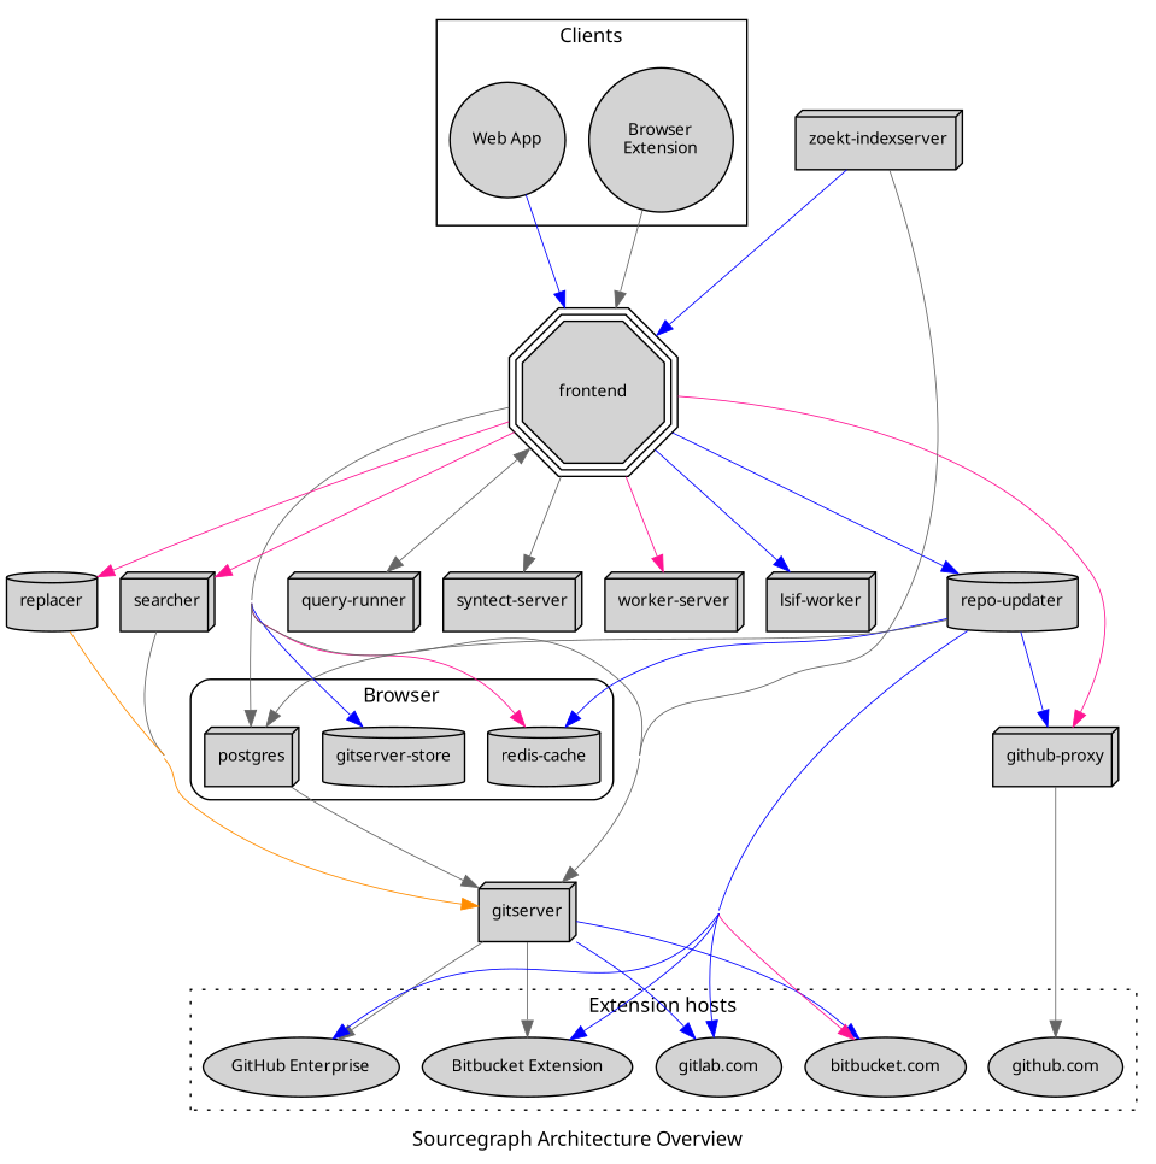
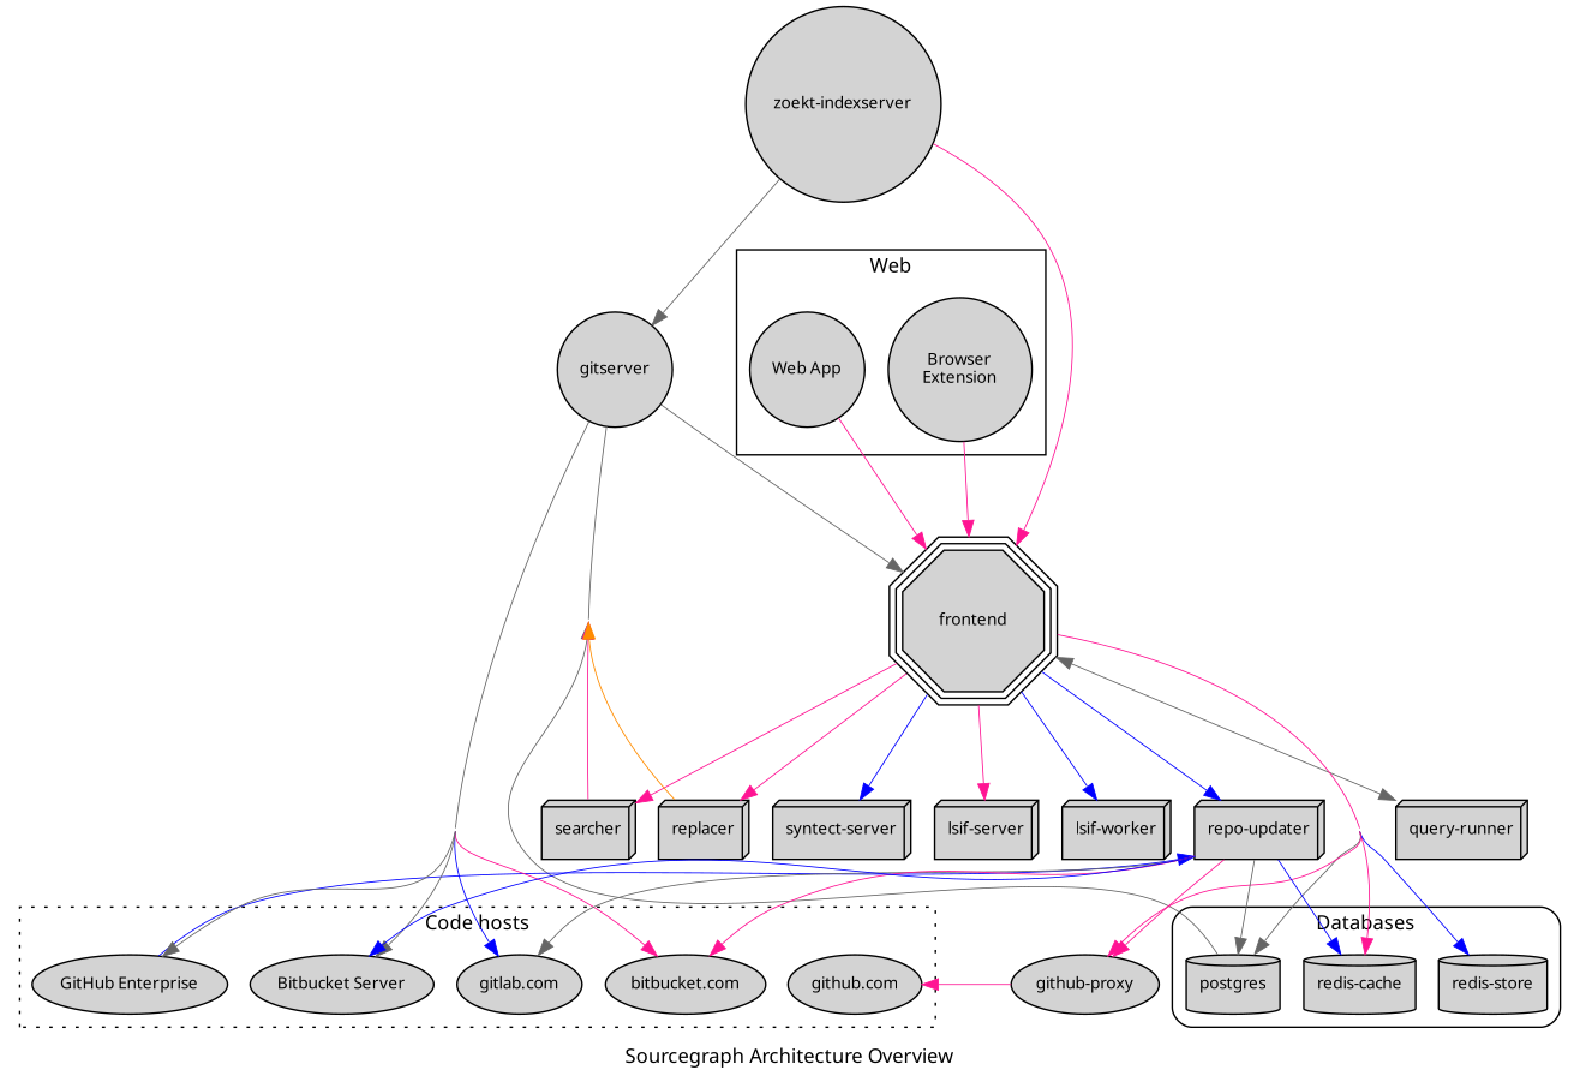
  digraph {
    concentrate=true
    fontname=Iosevka
    fontsize=12
    label="Sourcegraph Architecture Overview"
    nodesep=0.2
    rankdir=TB
    ranksep=0.8
    node [fontname=Iosevka fontsize=10 shape=box3d style=filled]
    edge [arrowType=empty color=deeppink penwidth=0.6]
    n1 [label="redis-cache" shape=cylinder]
-   n2 [label="gitserver-store" shape=cylinder]
-   n3 [label=postgres]
+   n2 [label="redis-store" shape=cylinder]
+   n3 [label=postgres shape=cylinder]
    n4 [label="github.com" shape=oval]
    n5 [label="gitlab.com" shape=oval]
    n6 [label="bitbucket.com" shape=oval]
    n7 [label="GitHub Enterprise" shape=oval]
-   n8 [label="Bitbucket Extension" shape=oval]
+   n8 [label="Bitbucket Server" shape=oval]
    n9 [label="Browser\nExtension" shape=circle]
    n10 [label="Web App" shape=circle]
-   n11 [label=gitserver]
+   n11 [label=gitserver shape=circle]
    n12 [fixedsize=true height=1.2 label=frontend shape=tripleoctagon width=1.2]
-   n13 [label="repo-updater" shape=cylinder]
+   n13 [label="repo-updater"]
    n14 [label=searcher]
-   n15 [label=replacer shape=cylinder]
+   n15 [label=replacer]
    n16 [label="query-runner"]
-   n17 [label="github-proxy"]
+   n17 [label="github-proxy" shape=ellipse]
    n18 [label="syntect-server"]
-   n19 [label="worker-server"]
+   n19 [label="lsif-server"]
    n20 [label="lsif-worker"]
-   n21 [label="zoekt-indexserver"]
+   n21 [label="zoekt-indexserver" shape=circle]
    subgraph cluster_1 {
-     label=Browser
+     label=Databases
      rank=same
      style=rounded
      n1
      n2
      n3
    }
    subgraph cluster_2 {
-     label="Extension hosts"
+     label="Code hosts"
      rank=same
      style=dotted
      n4
      n5
      n6
      n7
      n8
    }
    subgraph cluster_3 {
-     label=Clients
+     label=Web
      n9
      n10
    }
    n3 -> n11 [color=gray40]
-   n9 -> n12 [color=gray40]
-   n10 -> n12 [color=blue]
+   n9 -> n12
+   n10 -> n12
    n11 -> n5 [color=blue]
-   n11 -> n6 [color=blue]
+   n11 -> n6
    n11 -> n7 [color=gray40]
    n11 -> n8 [color=gray40]
    n12 -> n1
    n12 -> n2 [color=blue]
    n12 -> n3 [color=gray40]
-   n12 -> n11 [color=gray40]
+   n11 -> n12 [color=gray40]
    n12 -> n13 [color=blue]
    n12 -> n14
    n12 -> n15
    n12 -> n16 [color=gray40]
    n12 -> n17
-   n12 -> n18 [color=gray40]
+   n12 -> n18 [color=blue]
    n12 -> n19
    n12 -> n20 [color=blue]
    n13 -> n1 [color=blue]
    n13 -> n3 [color=gray40]
-   n13 -> n5 [color=blue]
+   n13 -> n5 [color=gray40]
    n13 -> n6
-   n13 -> n7 [color=blue]
+   n7 -> n13 [color=blue]
    n13 -> n8 [color=blue]
-   n13 -> n17 [color=blue]
-   n14 -> n11 [color=gray40]
+   n13 -> n17
+   n14 -> n11
    n15 -> n11 [color=darkorange]
    n16 -> n12 [color=""]
-   n17 -> n4 [color=gray40]
+   n17 -> n4
    n21 -> n11 [color=gray40]
-   n21 -> n12 [color=blue]
+   n21 -> n12
  }
